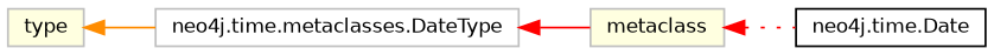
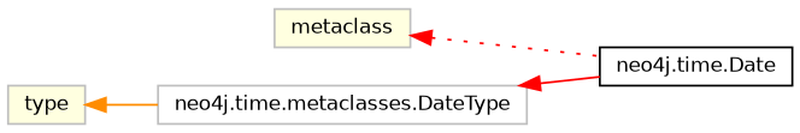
  digraph {
    rankdir=LR
    node [color=grey75 fillcolor=white fontname=Helvetica fontsize=10 shape=record style=filled]
    edge [color=red dir=back fontname=Helvetica fontsize=10 labelfontname=Helvetica labelfontsize=10 style=solid]
    n1 [color=black fontcolor=black height=0.2 label="neo4j.time.Date" width=0.4]
    n2 [fillcolor=lightyellow height=0.2 label=metaclass width=0.4]
    n3 [height=0.2 label="neo4j.time.metaclasses.DateType" width=0.4]
    n4 [fillcolor=lightyellow height=0.2 label=type width=0.4]
    n2 -> n1 [style=dotted]
-   n3 -> n2
+   n3 -> n1
    n4 -> n3 [color=darkorange]
  }
